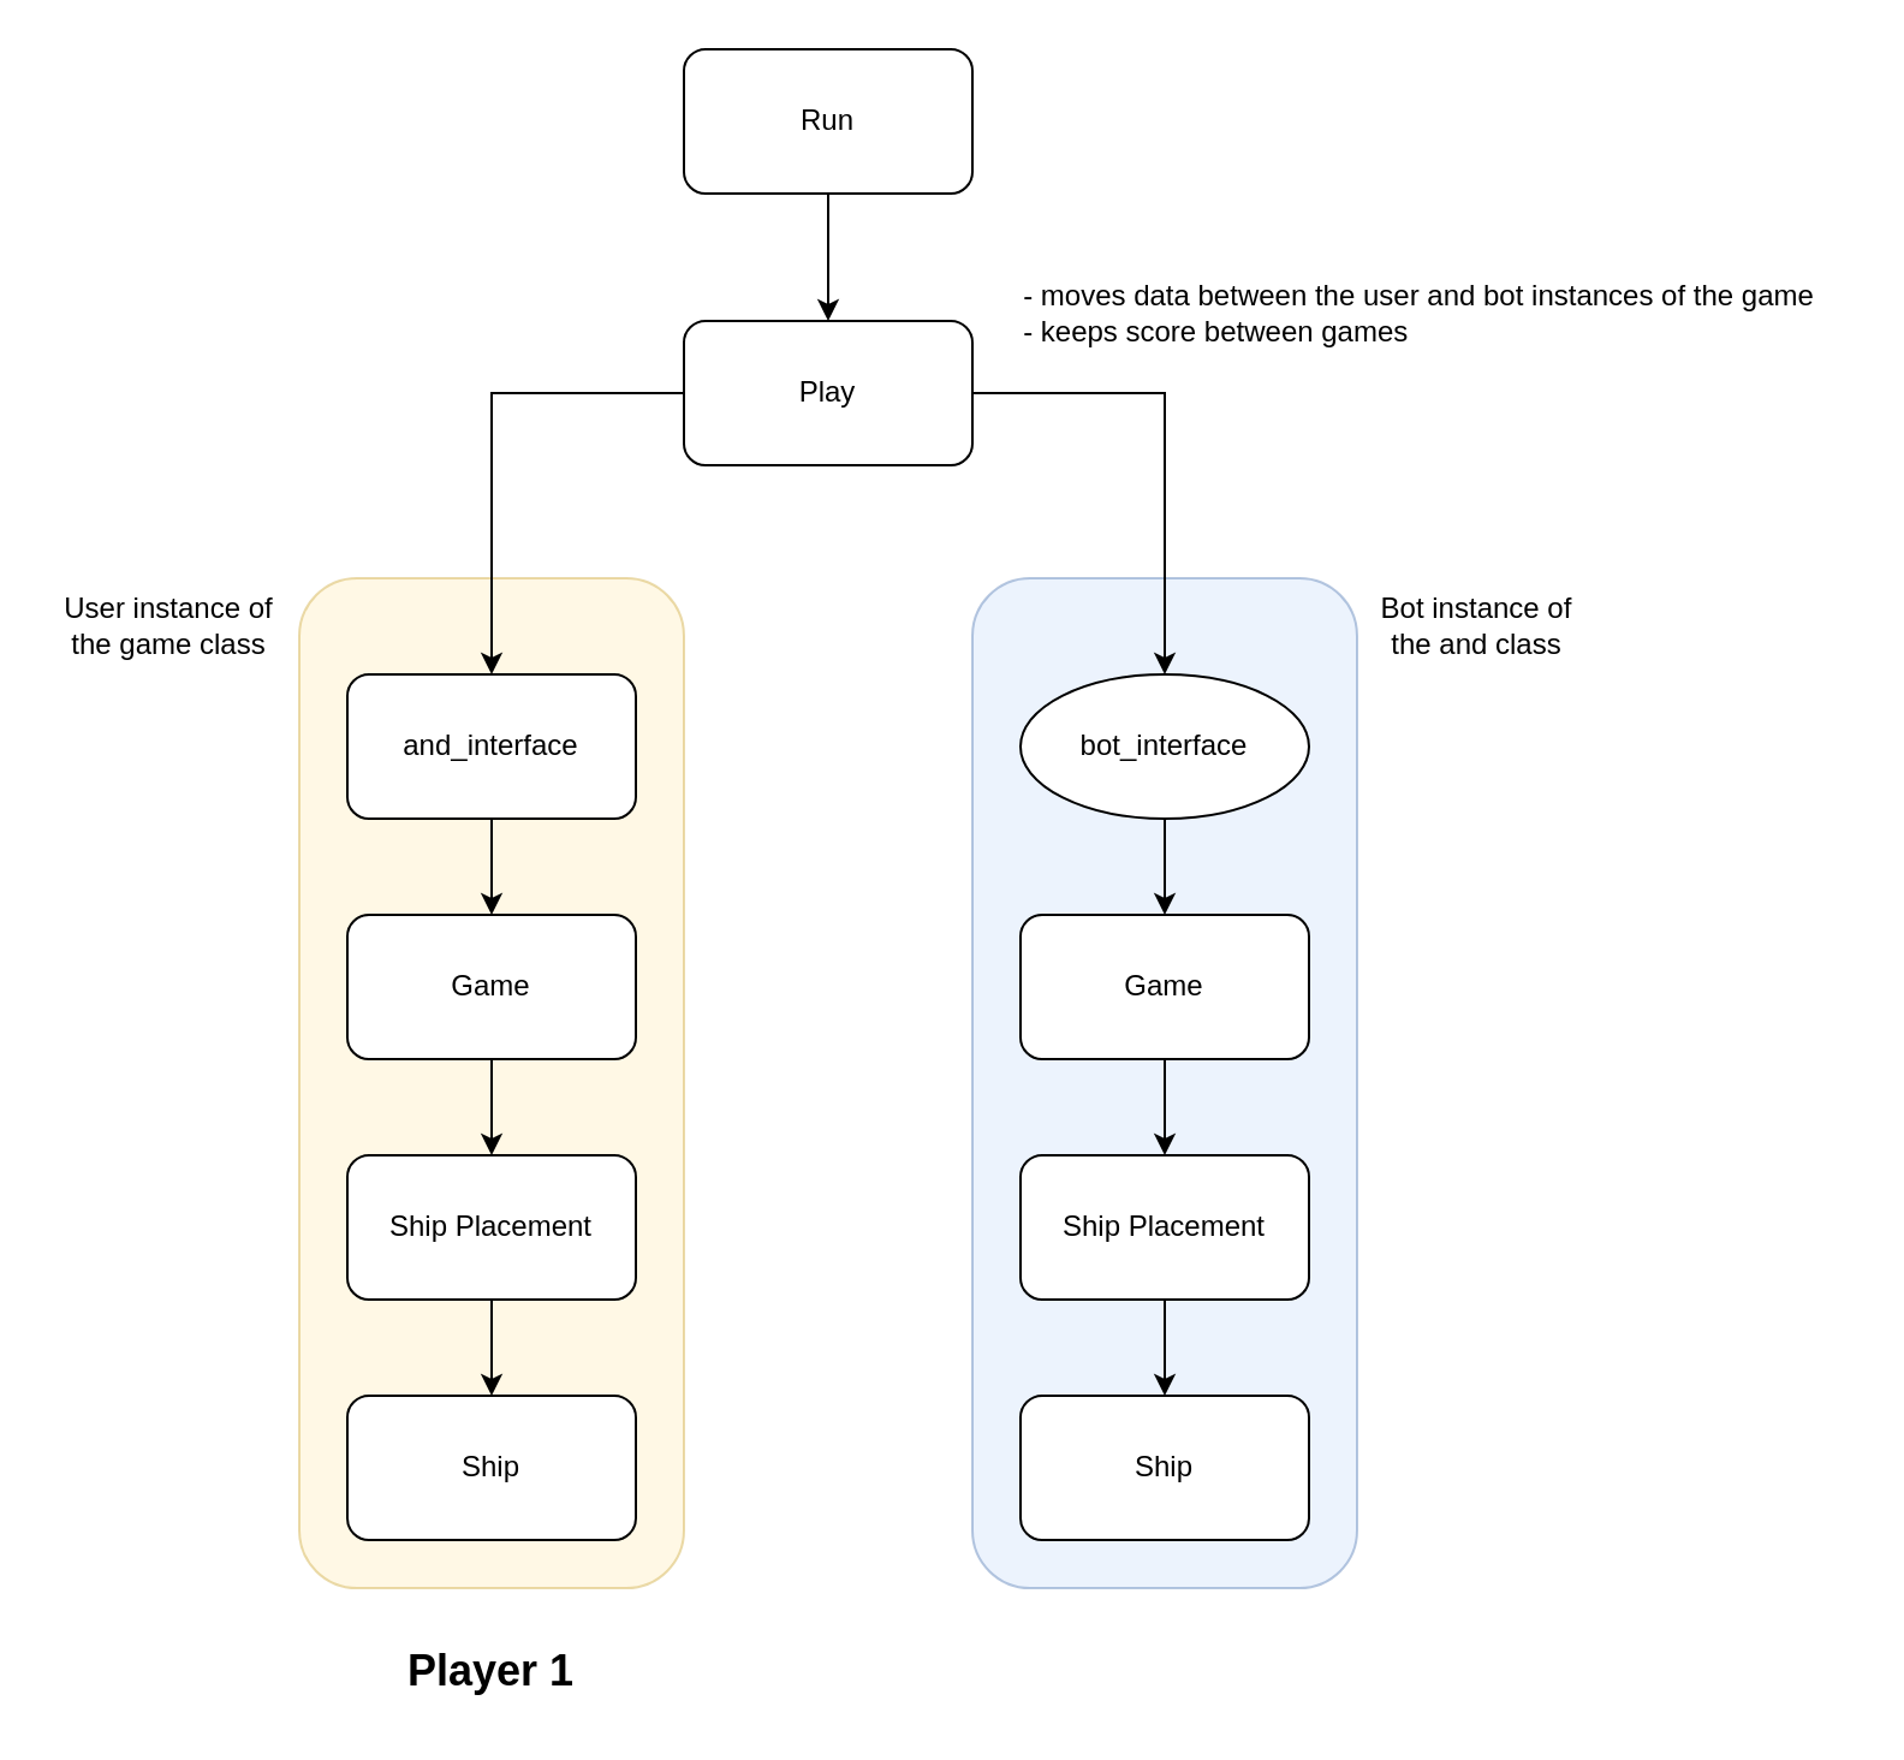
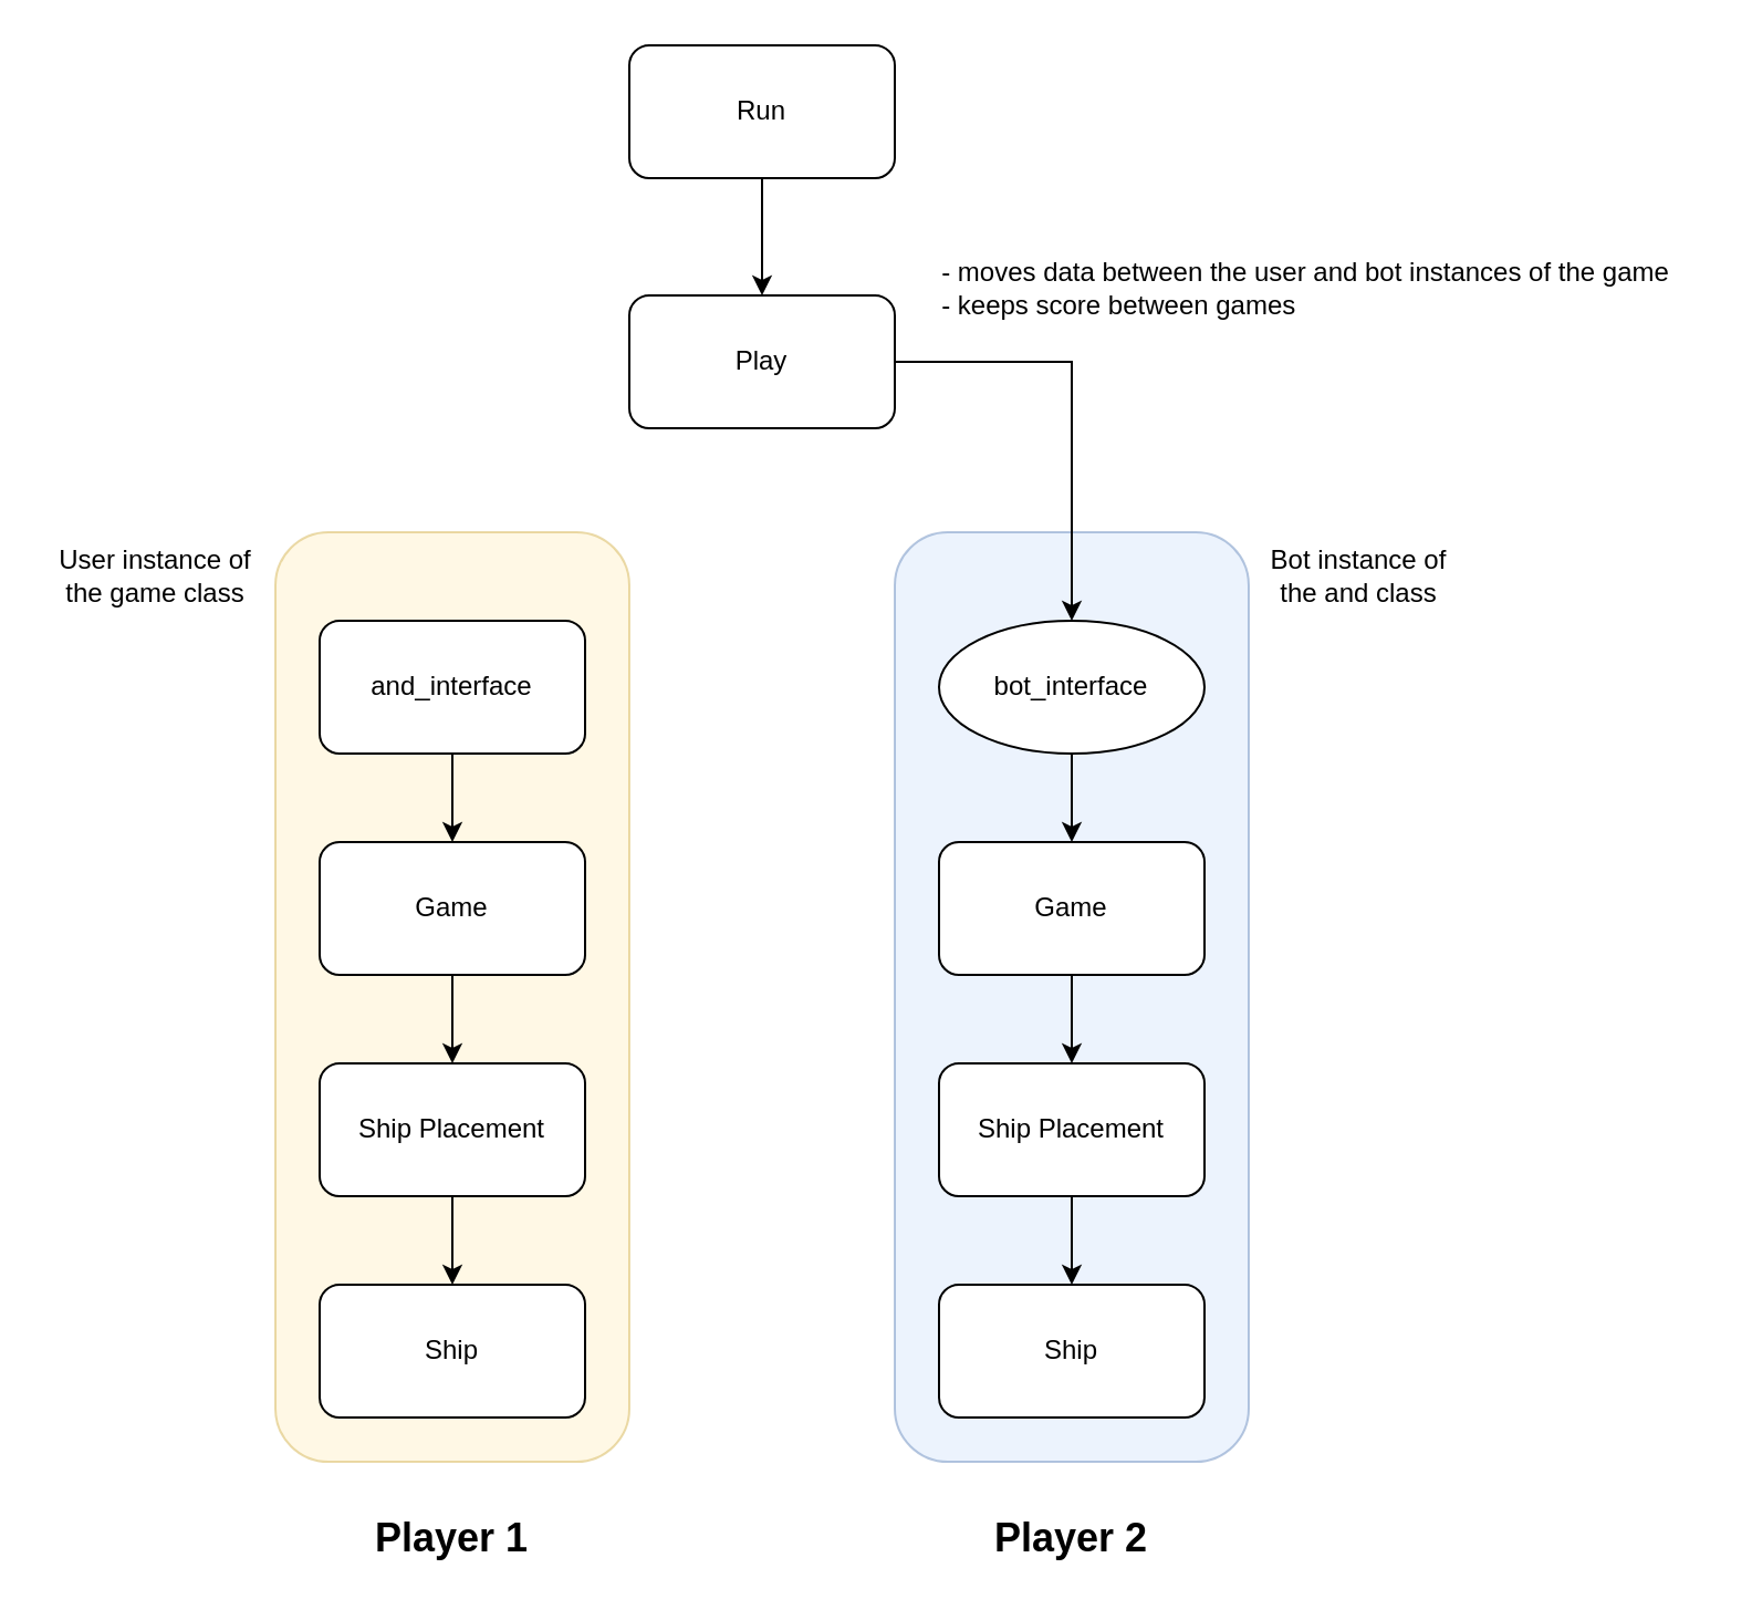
  <mxCell id="0" />
  <mxCell id="1" parent="0" />
  <mxCell id="2" value="" style="rounded=1;html=1;fillColor=#dae8fc;strokeColor=#6c8ebf;textOpacity=50;opacity=50;" vertex="1" parent="1"><mxGeometry x="404" y="240" width="160" height="420" as="geometry" /></mxCell>
  <mxCell id="3" value="" style="rounded=1;html=1;fillColor=#fff2cc;strokeColor=#d6b656;textOpacity=50;opacity=50;" vertex="1" parent="1"><mxGeometry x="124" y="240" width="160" height="420" as="geometry" /></mxCell>
  <mxCell id="4" style="edgeStyle=orthogonalEdgeStyle;rounded=0;orthogonalLoop=1;jettySize=auto;html=1;entryX=0.5;entryY=0;entryDx=0;entryDy=0;" edge="1" parent="1" source="5" target="7"><mxGeometry relative="1" as="geometry" /></mxCell>
  <mxCell id="5" value="Game" style="rounded=1;whiteSpace=wrap;html=1;" parent="1" vertex="1"><mxGeometry x="424" y="380" width="120" height="60" as="geometry" /></mxCell>
  <mxCell id="6" style="edgeStyle=orthogonalEdgeStyle;rounded=0;orthogonalLoop=1;jettySize=auto;html=1;entryX=0.5;entryY=0;entryDx=0;entryDy=0;" edge="1" parent="1" source="7" target="8"><mxGeometry relative="1" as="geometry" /></mxCell>
  <mxCell id="7" value="Ship Placement" style="rounded=1;whiteSpace=wrap;html=1;" parent="1" vertex="1"><mxGeometry x="424" y="480" width="120" height="60" as="geometry" /></mxCell>
  <mxCell id="8" value="Ship" style="rounded=1;whiteSpace=wrap;html=1;" parent="1" vertex="1"><mxGeometry x="424" y="580" width="120" height="60" as="geometry" /></mxCell>
  <mxCell id="9" style="edgeStyle=orthogonalEdgeStyle;rounded=0;orthogonalLoop=1;jettySize=auto;html=1;entryX=0.5;entryY=0;entryDx=0;entryDy=0;" edge="1" parent="1" source="10" target="22"><mxGeometry relative="1" as="geometry" /></mxCell>
  <mxCell id="10" value="Run" style="rounded=1;whiteSpace=wrap;html=1;" parent="1" vertex="1"><mxGeometry x="284" y="20" width="120" height="60" as="geometry" /></mxCell>
  <mxCell id="11" style="edgeStyle=orthogonalEdgeStyle;rounded=0;orthogonalLoop=1;jettySize=auto;html=1;entryX=0.5;entryY=0;entryDx=0;entryDy=0;" edge="1" parent="1" source="12" target="16"><mxGeometry relative="1" as="geometry" /></mxCell>
  <mxCell id="12" value="and_interface" style="rounded=1;whiteSpace=wrap;html=1;" parent="1" vertex="1"><mxGeometry x="144" y="280" width="120" height="60" as="geometry" /></mxCell>
  <mxCell id="13" style="edgeStyle=orthogonalEdgeStyle;rounded=0;orthogonalLoop=1;jettySize=auto;html=1;entryX=0.5;entryY=0;entryDx=0;entryDy=0;" edge="1" parent="1" source="14" target="5"><mxGeometry relative="1" as="geometry" /></mxCell>
  <mxCell id="14" value="bot_interface" style="ellipse;whiteSpace=wrap;html=1;" parent="1" vertex="1"><mxGeometry x="424" y="280" width="120" height="60" as="geometry" /></mxCell>
  <mxCell id="15" style="edgeStyle=orthogonalEdgeStyle;rounded=0;orthogonalLoop=1;jettySize=auto;html=1;entryX=0.5;entryY=0;entryDx=0;entryDy=0;" edge="1" parent="1" source="16" target="18"><mxGeometry relative="1" as="geometry" /></mxCell>
  <mxCell id="16" value="Game" style="rounded=1;whiteSpace=wrap;html=1;" vertex="1" parent="1"><mxGeometry x="144" y="380" width="120" height="60" as="geometry" /></mxCell>
  <mxCell id="17" style="edgeStyle=orthogonalEdgeStyle;rounded=0;orthogonalLoop=1;jettySize=auto;html=1;entryX=0.5;entryY=0;entryDx=0;entryDy=0;" edge="1" parent="1" source="18" target="19"><mxGeometry relative="1" as="geometry" /></mxCell>
  <mxCell id="18" value="Ship Placement" style="rounded=1;whiteSpace=wrap;html=1;" vertex="1" parent="1"><mxGeometry x="144" y="480" width="120" height="60" as="geometry" /></mxCell>
  <mxCell id="19" value="Ship" style="rounded=1;whiteSpace=wrap;html=1;" vertex="1" parent="1"><mxGeometry x="144" y="580" width="120" height="60" as="geometry" /></mxCell>
  <mxCell id="20" style="edgeStyle=orthogonalEdgeStyle;rounded=0;orthogonalLoop=1;jettySize=auto;html=1;entryX=0.5;entryY=0;entryDx=0;entryDy=0;" edge="1" parent="1" source="22" target="14"><mxGeometry relative="1" as="geometry" /></mxCell>
- <mxCell id="21" style="edgeStyle=orthogonalEdgeStyle;rounded=0;orthogonalLoop=1;jettySize=auto;html=1;" edge="1" parent="1" source="22" target="12"><mxGeometry relative="1" as="geometry" /></mxCell>
  <mxCell id="22" value="Play" style="rounded=1;whiteSpace=wrap;html=1;" vertex="1" parent="1"><mxGeometry x="284" y="133" width="120" height="60" as="geometry" /></mxCell>
  <mxCell id="23" value="User instance of the game class" style="text;html=1;strokeColor=none;fillColor=none;align=center;verticalAlign=middle;whiteSpace=wrap;rounded=0;" vertex="1" parent="1"><mxGeometry x="20" y="240" width="100" height="40" as="geometry" /></mxCell>
  <mxCell id="24" value="Bot instance of the and class" style="text;html=1;strokeColor=none;fillColor=none;align=center;verticalAlign=middle;whiteSpace=wrap;rounded=0;" vertex="1" parent="1"><mxGeometry x="564" y="240" width="100" height="40" as="geometry" /></mxCell>
  <mxCell id="25" value="&lt;div style=&quot;text-align: left;&quot;&gt;&lt;span style=&quot;background-color: initial;&quot;&gt;- moves data between the user and bot instances of the game&lt;/span&gt;&lt;/div&gt;&lt;div style=&quot;text-align: left;&quot;&gt;&lt;span style=&quot;background-color: initial;&quot;&gt;- keeps score between games&lt;/span&gt;&lt;/div&gt;" style="text;html=1;strokeColor=none;fillColor=none;align=center;verticalAlign=middle;whiteSpace=wrap;rounded=0;" vertex="1" parent="1"><mxGeometry x="410" y="110" width="360" height="40" as="geometry" /></mxCell>
+ <mxCell id="26" value="&lt;b&gt;&lt;font style=&quot;font-size: 18px;&quot;&gt;Player 2&lt;/font&gt;&lt;/b&gt;" style="text;html=1;strokeColor=none;fillColor=none;align=center;verticalAlign=middle;whiteSpace=wrap;rounded=0;" vertex="1" parent="1"><mxGeometry x="441" y="680" width="86" height="30" as="geometry" /></mxCell>
  <mxCell id="27" value="&lt;b&gt;&lt;font style=&quot;font-size: 18px;&quot;&gt;Player 1&lt;/font&gt;&lt;/b&gt;" style="text;html=1;strokeColor=none;fillColor=none;align=center;verticalAlign=middle;whiteSpace=wrap;rounded=0;" vertex="1" parent="1"><mxGeometry x="161" y="680" width="86" height="30" as="geometry" /></mxCell>
